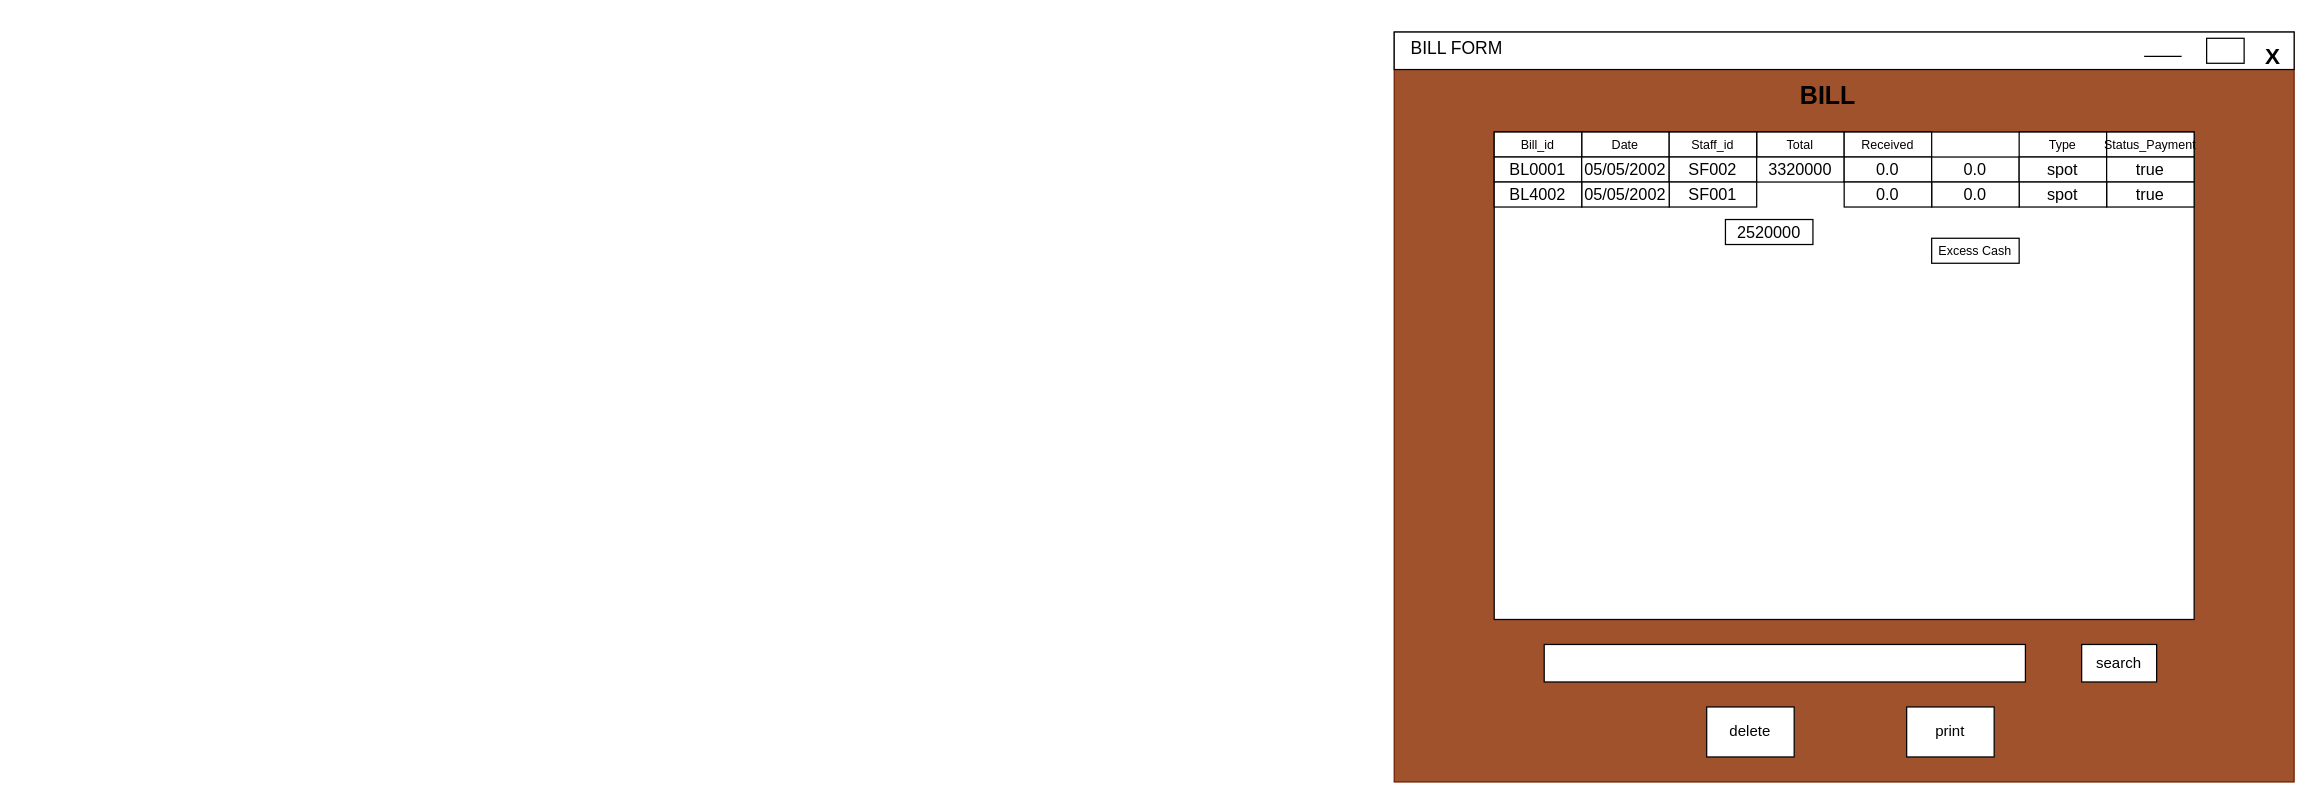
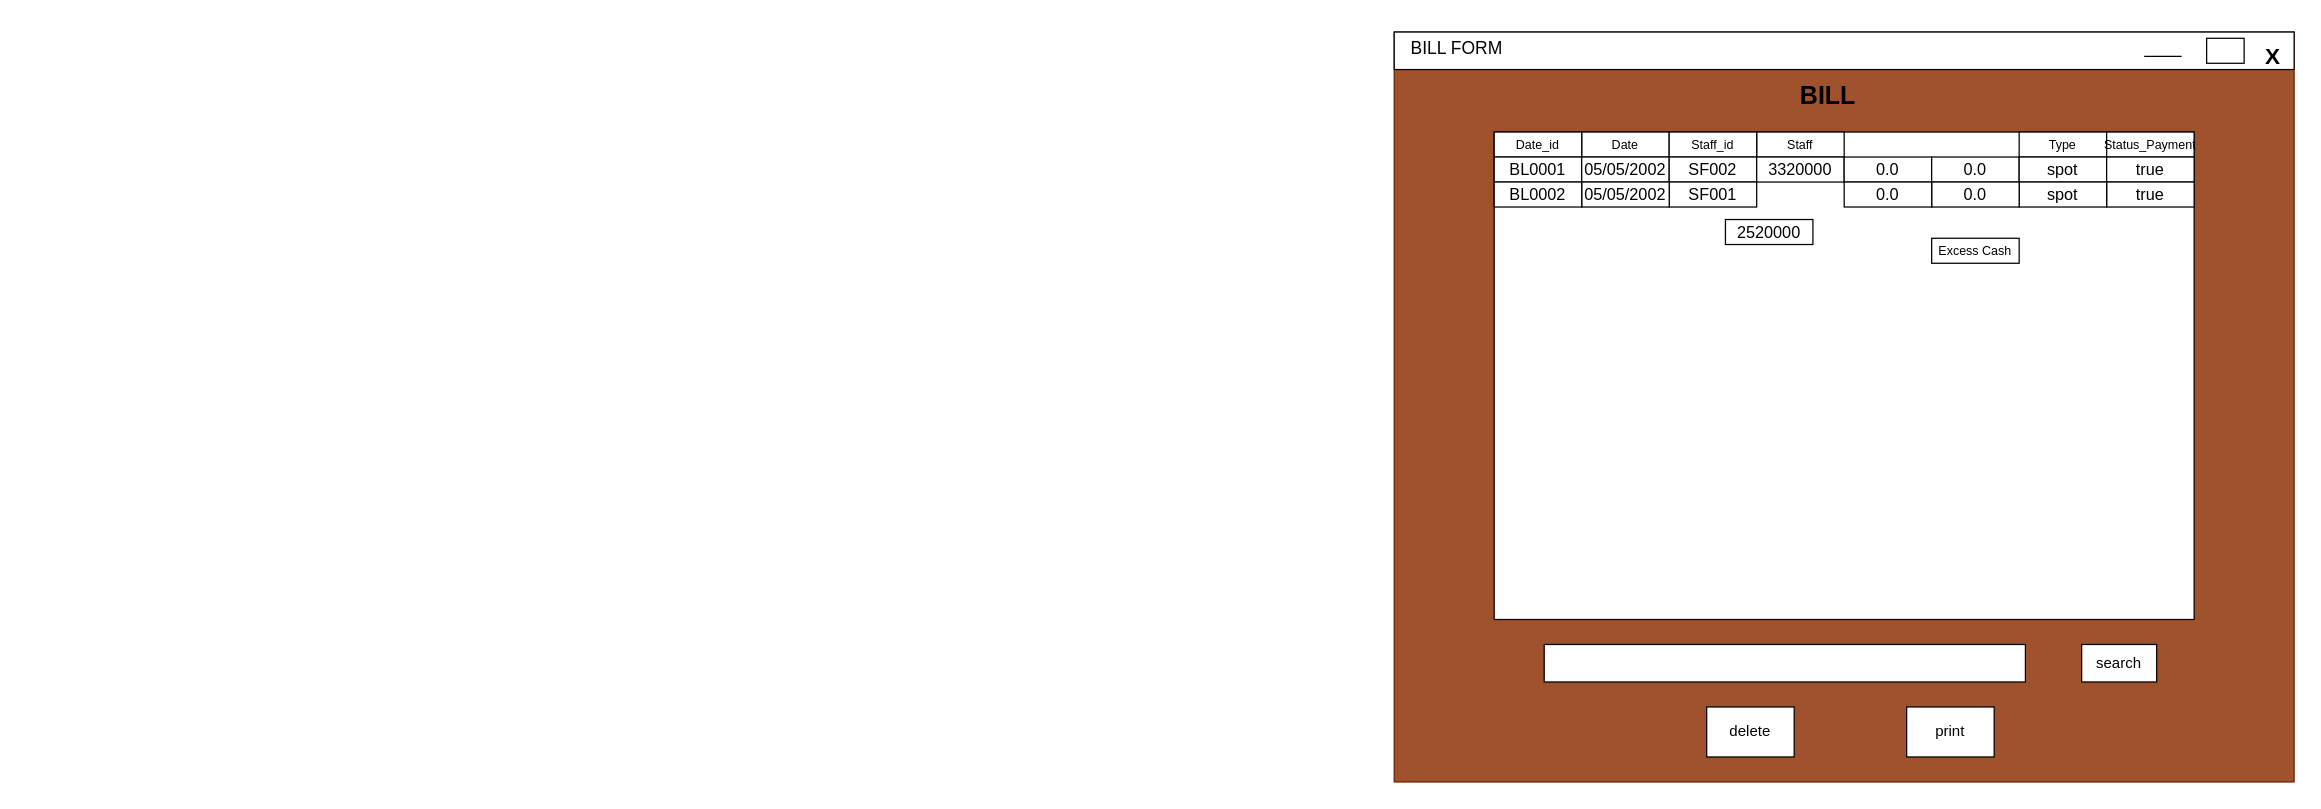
  <mxCell id="0" />
  <mxCell id="1" parent="0" />
  <mxCell id="2" value="" style="rounded=0;whiteSpace=wrap;html=1;fillColor=#a0522d;fontColor=#ffffff;strokeColor=#6D1F00;" parent="1" vertex="1"><mxGeometry x="1115" y="25" width="720" height="600" as="geometry" /></mxCell>
  <mxCell id="3" value="" style="rounded=0;whiteSpace=wrap;html=1;" parent="1" vertex="1"><mxGeometry x="1115" y="25" width="720" height="30" as="geometry" /></mxCell>
  <mxCell id="4" value="" style="rounded=0;whiteSpace=wrap;html=1;" parent="1" vertex="1"><mxGeometry x="1195" y="105" width="560" height="390" as="geometry" /></mxCell>
  <mxCell id="5" value="" style="rounded=0;whiteSpace=wrap;html=1;" parent="1" vertex="1"><mxGeometry x="1235" y="515" width="385" height="30" as="geometry" /></mxCell>
  <mxCell id="6" value="search" style="rounded=0;whiteSpace=wrap;html=1;" parent="1" vertex="1"><mxGeometry x="1665" y="515" width="60" height="30" as="geometry" /></mxCell>
  <mxCell id="7" value="delete" style="rounded=0;whiteSpace=wrap;html=1;" parent="1" vertex="1"><mxGeometry x="1365" y="565" width="70" height="40" as="geometry" /></mxCell>
  <mxCell id="8" value="print" style="rounded=0;whiteSpace=wrap;html=1;" parent="1" vertex="1"><mxGeometry x="1525" y="565" width="70" height="40" as="geometry" /></mxCell>
  <mxCell id="9" value="&lt;font size=&quot;1&quot;&gt;&lt;b style=&quot;font-size: 20px&quot;&gt;&amp;nbsp; &amp;nbsp; &amp;nbsp; &amp;nbsp; &amp;nbsp; &amp;nbsp; &amp;nbsp; &amp;nbsp; &amp;nbsp; &amp;nbsp; &amp;nbsp; &amp;nbsp; &amp;nbsp; &amp;nbsp; &amp;nbsp; &amp;nbsp; &amp;nbsp; &amp;nbsp; &amp;nbsp; &amp;nbsp; &amp;nbsp; &amp;nbsp; &amp;nbsp; &amp;nbsp; &amp;nbsp; &amp;nbsp; &amp;nbsp; &amp;nbsp; &amp;nbsp; &amp;nbsp; &amp;nbsp; &amp;nbsp; &amp;nbsp; &amp;nbsp; &amp;nbsp; &amp;nbsp; &amp;nbsp; &amp;nbsp; &amp;nbsp; &amp;nbsp; &amp;nbsp; &amp;nbsp; &amp;nbsp; &amp;nbsp; &amp;nbsp; &amp;nbsp; &amp;nbsp; &amp;nbsp; &amp;nbsp; &amp;nbsp; &amp;nbsp; &amp;nbsp; &amp;nbsp; &amp;nbsp; &amp;nbsp; &amp;nbsp; &amp;nbsp; &amp;nbsp; &amp;nbsp; &amp;nbsp; &amp;nbsp; &amp;nbsp; &amp;nbsp; &amp;nbsp; &amp;nbsp; &amp;nbsp; BILL&lt;/b&gt;&lt;/font&gt;" style="text;html=1;align=center;verticalAlign=middle;resizable=0;points=[];autosize=1;strokeColor=none;fillColor=none;" parent="1" vertex="1"><mxGeometry x="700" y="65" width="790" height="20" as="geometry" /></mxCell>
  <mxCell id="10" value="&lt;font style=&quot;font-size: 14px&quot;&gt;&amp;nbsp; &amp;nbsp; &amp;nbsp; &amp;nbsp; &amp;nbsp; &amp;nbsp; &amp;nbsp; &amp;nbsp; &amp;nbsp; &amp;nbsp; &amp;nbsp; &amp;nbsp; &amp;nbsp; &amp;nbsp; &amp;nbsp; &amp;nbsp; &amp;nbsp; &amp;nbsp; &amp;nbsp; &amp;nbsp; &amp;nbsp;BILL FORM&lt;/font&gt;" style="text;html=1;align=center;verticalAlign=middle;resizable=0;points=[];autosize=1;strokeColor=none;fillColor=none;fontSize=20;" parent="1" vertex="1"><mxGeometry x="960" y="20" width="250" height="30" as="geometry" /></mxCell>
- <mxCell id="11" value="Total" style="rounded=0;whiteSpace=wrap;html=1;fontSize=10;" parent="1" vertex="1"><mxGeometry x="1405" y="105" width="70" height="20" as="geometry" /></mxCell>
+ <mxCell id="11" value="Staff" style="rounded=0;whiteSpace=wrap;html=1;fontSize=10;" parent="1" vertex="1"><mxGeometry x="1405" y="105" width="70" height="20" as="geometry" /></mxCell>
  <mxCell id="12" value="Type" style="rounded=0;whiteSpace=wrap;html=1;fontSize=10;" parent="1" vertex="1"><mxGeometry x="1615" y="105" width="70" height="20" as="geometry" /></mxCell>
  <mxCell id="13" value="Excess Cash" style="rounded=0;whiteSpace=wrap;html=1;fontSize=10;" parent="1" vertex="1"><mxGeometry x="1545" y="190" width="70" height="20" as="geometry" /></mxCell>
- <mxCell id="14" value="Received" style="rounded=0;whiteSpace=wrap;html=1;fontSize=10;" parent="1" vertex="1"><mxGeometry x="1475" y="105" width="70" height="20" as="geometry" /></mxCell>
  <mxCell id="15" value="Status_Payment" style="rounded=0;whiteSpace=wrap;html=1;fontSize=10;" parent="1" vertex="1"><mxGeometry x="1685" y="105" width="70" height="20" as="geometry" /></mxCell>
  <mxCell id="16" value="Date" style="rounded=0;whiteSpace=wrap;html=1;fontSize=10;" parent="1" vertex="1"><mxGeometry x="1265" y="105" width="70" height="20" as="geometry" /></mxCell>
- <mxCell id="17" value="Bill_id" style="rounded=0;whiteSpace=wrap;html=1;fontSize=10;" parent="1" vertex="1"><mxGeometry x="1195" y="105" width="70" height="20" as="geometry" /></mxCell>
+ <mxCell id="17" value="Date_id" style="rounded=0;whiteSpace=wrap;html=1;fontSize=10;" parent="1" vertex="1"><mxGeometry x="1195" y="105" width="70" height="20" as="geometry" /></mxCell>
  <mxCell id="18" value="Staff_id" style="rounded=0;whiteSpace=wrap;html=1;fontSize=10;" parent="1" vertex="1"><mxGeometry x="1335" y="105" width="70" height="20" as="geometry" /></mxCell>
  <mxCell id="19" value="BL0001" style="rounded=0;whiteSpace=wrap;html=1;fontSize=13;" parent="1" vertex="1"><mxGeometry x="1195" y="125" width="70" height="20" as="geometry" /></mxCell>
  <mxCell id="20" value="05/05/2002" style="rounded=0;whiteSpace=wrap;html=1;fontSize=13;" parent="1" vertex="1"><mxGeometry x="1265" y="125" width="70" height="20" as="geometry" /></mxCell>
  <mxCell id="21" value="SF002" style="rounded=0;whiteSpace=wrap;html=1;fontSize=13;" parent="1" vertex="1"><mxGeometry x="1335" y="125" width="70" height="20" as="geometry" /></mxCell>
  <mxCell id="22" value="3320000" style="rounded=0;whiteSpace=wrap;html=1;fontSize=13;" parent="1" vertex="1"><mxGeometry x="1405" y="125" width="70" height="20" as="geometry" /></mxCell>
  <mxCell id="23" value="0.0" style="rounded=0;whiteSpace=wrap;html=1;fontSize=13;" parent="1" vertex="1"><mxGeometry x="1475" y="125" width="70" height="20" as="geometry" /></mxCell>
  <mxCell id="24" value="0.0" style="rounded=0;whiteSpace=wrap;html=1;fontSize=13;" parent="1" vertex="1"><mxGeometry x="1545" y="125" width="70" height="20" as="geometry" /></mxCell>
  <mxCell id="25" value="spot" style="rounded=0;whiteSpace=wrap;html=1;fontSize=13;" parent="1" vertex="1"><mxGeometry x="1615" y="125" width="70" height="20" as="geometry" /></mxCell>
  <mxCell id="26" value="true" style="rounded=0;whiteSpace=wrap;html=1;fontSize=13;" parent="1" vertex="1"><mxGeometry x="1685" y="125" width="70" height="20" as="geometry" /></mxCell>
  <mxCell id="27" value="true" style="rounded=0;whiteSpace=wrap;html=1;fontSize=13;" parent="1" vertex="1"><mxGeometry x="1685" y="145" width="70" height="20" as="geometry" /></mxCell>
  <mxCell id="28" value="spot" style="rounded=0;whiteSpace=wrap;html=1;fontSize=13;" parent="1" vertex="1"><mxGeometry x="1615" y="145" width="70" height="20" as="geometry" /></mxCell>
  <mxCell id="29" value="0.0" style="rounded=0;whiteSpace=wrap;html=1;fontSize=13;" parent="1" vertex="1"><mxGeometry x="1545" y="145" width="70" height="20" as="geometry" /></mxCell>
  <mxCell id="30" value="0.0" style="rounded=0;whiteSpace=wrap;html=1;fontSize=13;" parent="1" vertex="1"><mxGeometry x="1475" y="145" width="70" height="20" as="geometry" /></mxCell>
  <mxCell id="31" value="2520000" style="rounded=0;whiteSpace=wrap;html=1;fontSize=13;" parent="1" vertex="1"><mxGeometry x="1380" y="175" width="70" height="20" as="geometry" /></mxCell>
  <mxCell id="32" value="SF001" style="rounded=0;whiteSpace=wrap;html=1;fontSize=13;" parent="1" vertex="1"><mxGeometry x="1335" y="145" width="70" height="20" as="geometry" /></mxCell>
  <mxCell id="33" value="05/05/2002" style="rounded=0;whiteSpace=wrap;html=1;fontSize=13;" parent="1" vertex="1"><mxGeometry x="1265" y="145" width="70" height="20" as="geometry" /></mxCell>
- <mxCell id="34" value="BL4002" style="rounded=0;whiteSpace=wrap;html=1;fontSize=13;" parent="1" vertex="1"><mxGeometry x="1195" y="145" width="70" height="20" as="geometry" /></mxCell>
+ <mxCell id="34" value="BL0002" style="rounded=0;whiteSpace=wrap;html=1;fontSize=13;" parent="1" vertex="1"><mxGeometry x="1195" y="145" width="70" height="20" as="geometry" /></mxCell>
  <mxCell id="35" value="&lt;font style=&quot;font-size: 18px&quot;&gt;&lt;b&gt;&amp;nbsp; &amp;nbsp; &amp;nbsp; &amp;nbsp; &amp;nbsp; &amp;nbsp; &amp;nbsp; &amp;nbsp; &amp;nbsp; &amp;nbsp; &amp;nbsp; &amp;nbsp; &amp;nbsp; &amp;nbsp; &amp;nbsp; &amp;nbsp; &amp;nbsp; &amp;nbsp; &amp;nbsp; &amp;nbsp; &amp;nbsp; &amp;nbsp; &amp;nbsp; &amp;nbsp; &amp;nbsp; &amp;nbsp; &amp;nbsp; &amp;nbsp; &amp;nbsp; &amp;nbsp; &amp;nbsp; &amp;nbsp; &amp;nbsp; &amp;nbsp; &amp;nbsp; &amp;nbsp; &amp;nbsp; &amp;nbsp; &amp;nbsp; &amp;nbsp; &amp;nbsp; &amp;nbsp; &amp;nbsp; &amp;nbsp; &amp;nbsp; &amp;nbsp; &amp;nbsp; &amp;nbsp; &amp;nbsp; &amp;nbsp; &amp;nbsp; &amp;nbsp; &amp;nbsp; &amp;nbsp; &amp;nbsp; &amp;nbsp; &amp;nbsp; &amp;nbsp; &amp;nbsp; &amp;nbsp; &amp;nbsp; &amp;nbsp; &amp;nbsp; &amp;nbsp; &amp;nbsp; &amp;nbsp; &amp;nbsp; &amp;nbsp; &amp;nbsp; &amp;nbsp; &amp;nbsp; &amp;nbsp; &amp;nbsp; &amp;nbsp; &amp;nbsp; &amp;nbsp; &amp;nbsp; &amp;nbsp; &amp;nbsp; &amp;nbsp; &amp;nbsp; &amp;nbsp; &amp;nbsp; &amp;nbsp; &amp;nbsp; &amp;nbsp; &amp;nbsp; &amp;nbsp; &amp;nbsp; &amp;nbsp; &amp;nbsp; &amp;nbsp; &amp;nbsp; &amp;nbsp; &amp;nbsp; &amp;nbsp; &amp;nbsp; &amp;nbsp; &amp;nbsp; &amp;nbsp; &amp;nbsp; &amp;nbsp; &amp;nbsp; &amp;nbsp; &amp;nbsp; &amp;nbsp; &amp;nbsp; &amp;nbsp; &amp;nbsp; &amp;nbsp; &amp;nbsp; &amp;nbsp; &amp;nbsp; &amp;nbsp; &amp;nbsp; &amp;nbsp; &amp;nbsp; &amp;nbsp; &amp;nbsp; &amp;nbsp; &amp;nbsp; &amp;nbsp; &amp;nbsp; &amp;nbsp; &amp;nbsp; &amp;nbsp; &amp;nbsp; &amp;nbsp; &amp;nbsp; &amp;nbsp; &amp;nbsp; &amp;nbsp; &amp;nbsp; &amp;nbsp; &amp;nbsp; &amp;nbsp; &amp;nbsp; &amp;nbsp; &amp;nbsp; &amp;nbsp; &amp;nbsp; &amp;nbsp; &amp;nbsp; &amp;nbsp; &amp;nbsp; &amp;nbsp; &amp;nbsp; &amp;nbsp; &amp;nbsp; &amp;nbsp; &amp;nbsp; &amp;nbsp; &amp;nbsp; &amp;nbsp; &amp;nbsp; &amp;nbsp; &amp;nbsp; &amp;nbsp; &amp;nbsp; &amp;nbsp; &amp;nbsp; &amp;nbsp; &amp;nbsp; &amp;nbsp; &amp;nbsp; &amp;nbsp; &amp;nbsp; &amp;nbsp; &amp;nbsp; &amp;nbsp; &amp;nbsp; &amp;nbsp; &amp;nbsp; &amp;nbsp; &amp;nbsp; &amp;nbsp; &amp;nbsp; &amp;nbsp; &amp;nbsp;X&lt;/b&gt;&lt;/font&gt;" style="text;html=1;align=center;verticalAlign=middle;resizable=0;points=[];autosize=1;strokeColor=none;fillColor=none;" vertex="1" parent="1"><mxGeometry x="20" y="35" width="1810" height="20" as="geometry" /></mxCell>
  <mxCell id="36" value="" style="rounded=0;whiteSpace=wrap;html=1;fontSize=18;" vertex="1" parent="1"><mxGeometry x="1765" y="30" width="30" height="20" as="geometry" /></mxCell>
  <mxCell id="37" value="" style="endArrow=none;html=1;rounded=0;fontSize=18;" edge="1" parent="1"><mxGeometry width="50" height="50" relative="1" as="geometry"><mxPoint x="1715" y="44.5" as="sourcePoint" /><mxPoint x="1745" y="44.5" as="targetPoint" /></mxGeometry></mxCell>
